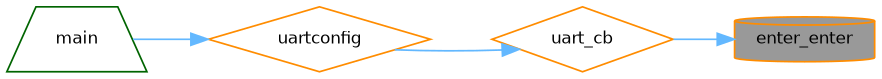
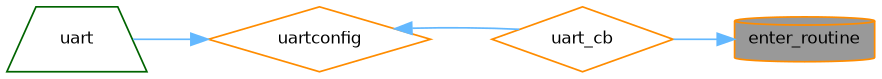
  digraph {
    rankdir=RL
    node [color=darkorange fillcolor=white fontname=Helvetica fontsize=10 shape=diamond style=filled]
    edge [color=steelblue1 dir=back fontname=Helvetica fontsize=10 labelfontname=Helvetica labelfontsize=10 style=solid]
-   n1 [fillcolor=grey60 fontcolor=black height=0.2 label=enter_enter shape=cylinder width=0.4]
+   n1 [fillcolor=grey60 fontcolor=black height=0.2 label=enter_routine shape=cylinder width=0.4]
    n2 [height=0.2 label=uart_cb width=0.4]
    n3 [height=0.2 label=uartconfig width=0.4]
-   n4 [color=darkgreen height=0.2 label=main shape=trapezium width=0.4]
+   n4 [color=darkgreen height=0.2 label=uart shape=trapezium width=0.4]
    n1 -> n2
-   n2 -> n3
+   n3 -> n2
    n3 -> n4
  }
